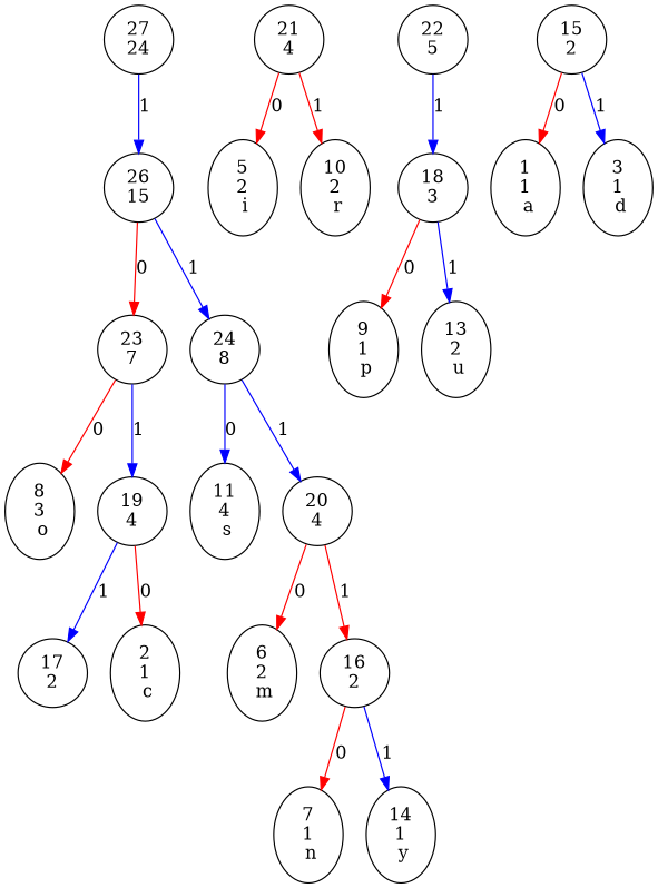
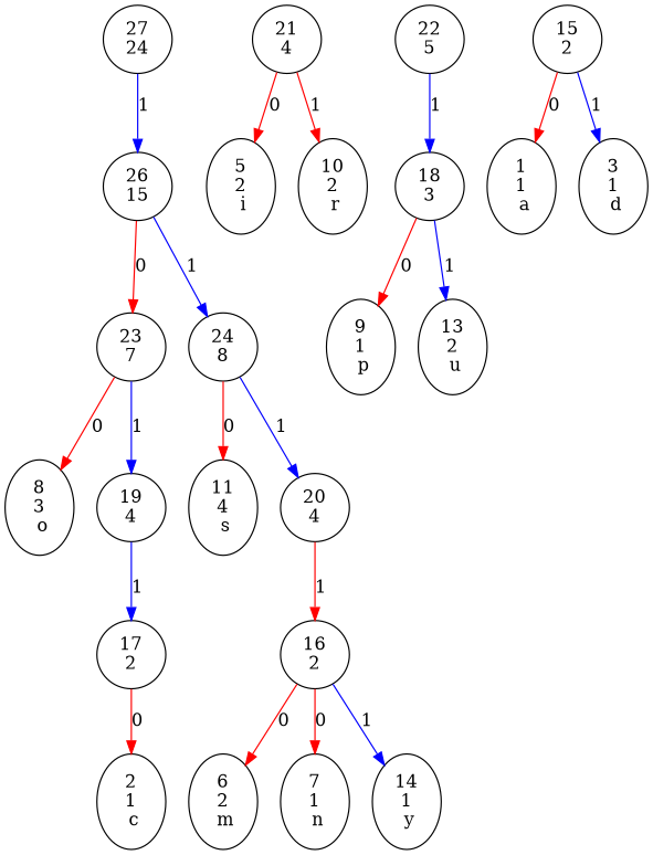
  digraph {
    edge [color=red]
    "27\n24"
    "26\n15"
    "23\n7"
    "24\n8"
    "21\n4"
    "5\n2\n i"
    "10\n2\n r"
    "22\n5"
    "18\n3"
    "9\n1\n p"
    "13\n2\n u"
    "8\n3\n o"
    "19\n4"
    "11\n4\n s"
    "20\n4"
    "17\n2"
    "15\n2"
    "1\n1\n a"
    "3\n1\n d"
    "2\n1\n c"
    "6\n2\n m"
    "16\n2"
    "7\n1\n n"
    "14\n1\n y"
    "27\n24" -> "26\n15" [color=blue label=1]
    "26\n15" -> "23\n7" [label=0]
    "26\n15" -> "24\n8" [color=blue label=1]
    "23\n7" -> "8\n3\n o" [label=0]
    "23\n7" -> "19\n4" [color=blue label=1]
-   "24\n8" -> "11\n4\n s" [color=blue label=0]
+   "24\n8" -> "11\n4\n s" [label=0]
    "24\n8" -> "20\n4" [color=blue label=1]
    "21\n4" -> "5\n2\n i" [label=0]
    "21\n4" -> "10\n2\n r" [label=1]
    "22\n5" -> "18\n3" [color=blue label=1]
    "18\n3" -> "9\n1\n p" [label=0]
    "18\n3" -> "13\n2\n u" [color=blue label=1]
    "19\n4" -> "17\n2" [color=blue label=1]
-   "20\n4" -> "6\n2\n m" [label=0]
+   "16\n2" -> "6\n2\n m" [label=0]
    "20\n4" -> "16\n2" [label=1]
-   "19\n4" -> "2\n1\n c" [label=0]
+   "17\n2" -> "2\n1\n c" [label=0]
    "15\n2" -> "1\n1\n a" [label=0]
    "15\n2" -> "3\n1\n d" [color=blue label=1]
    "16\n2" -> "7\n1\n n" [label=0]
    "16\n2" -> "14\n1\n y" [color=blue label=1]
  }
